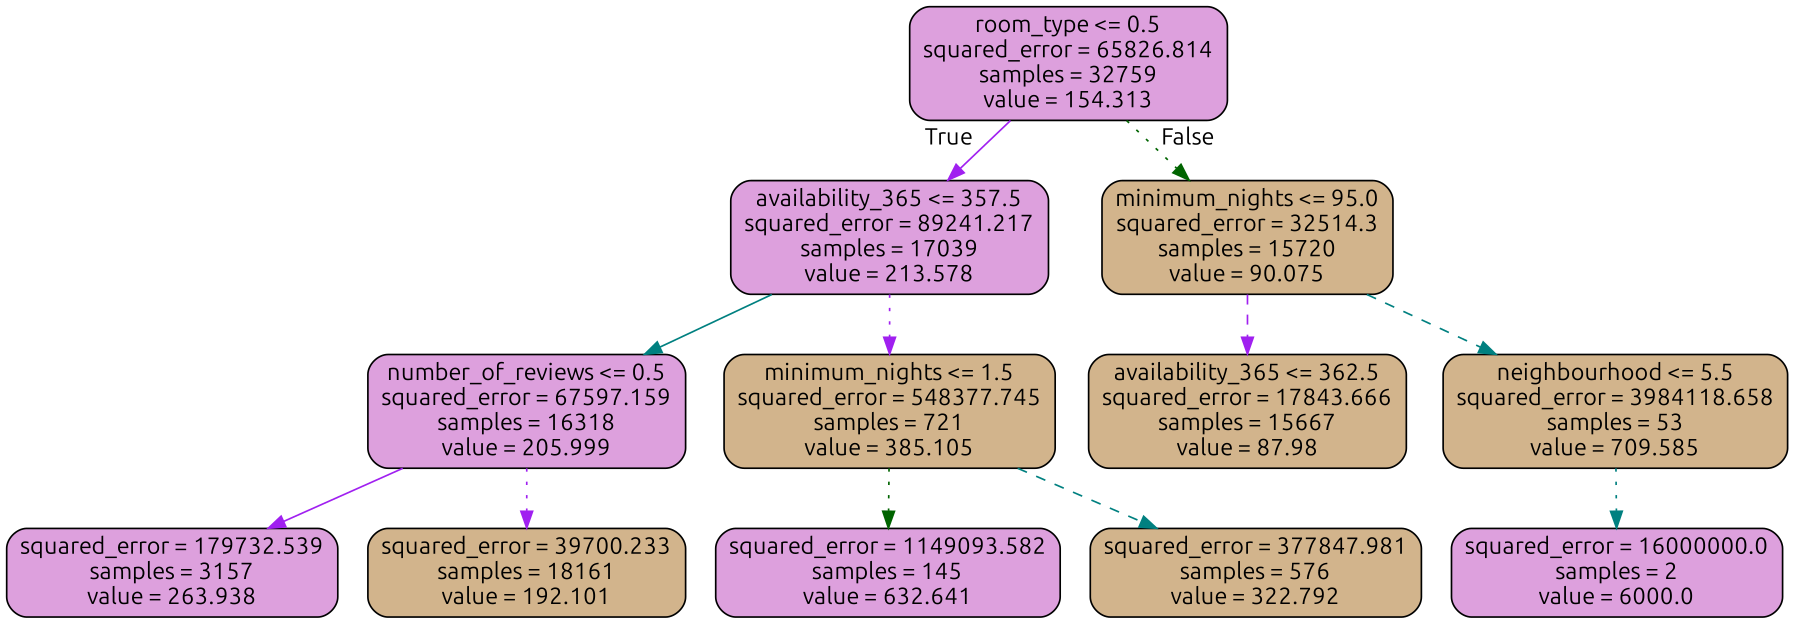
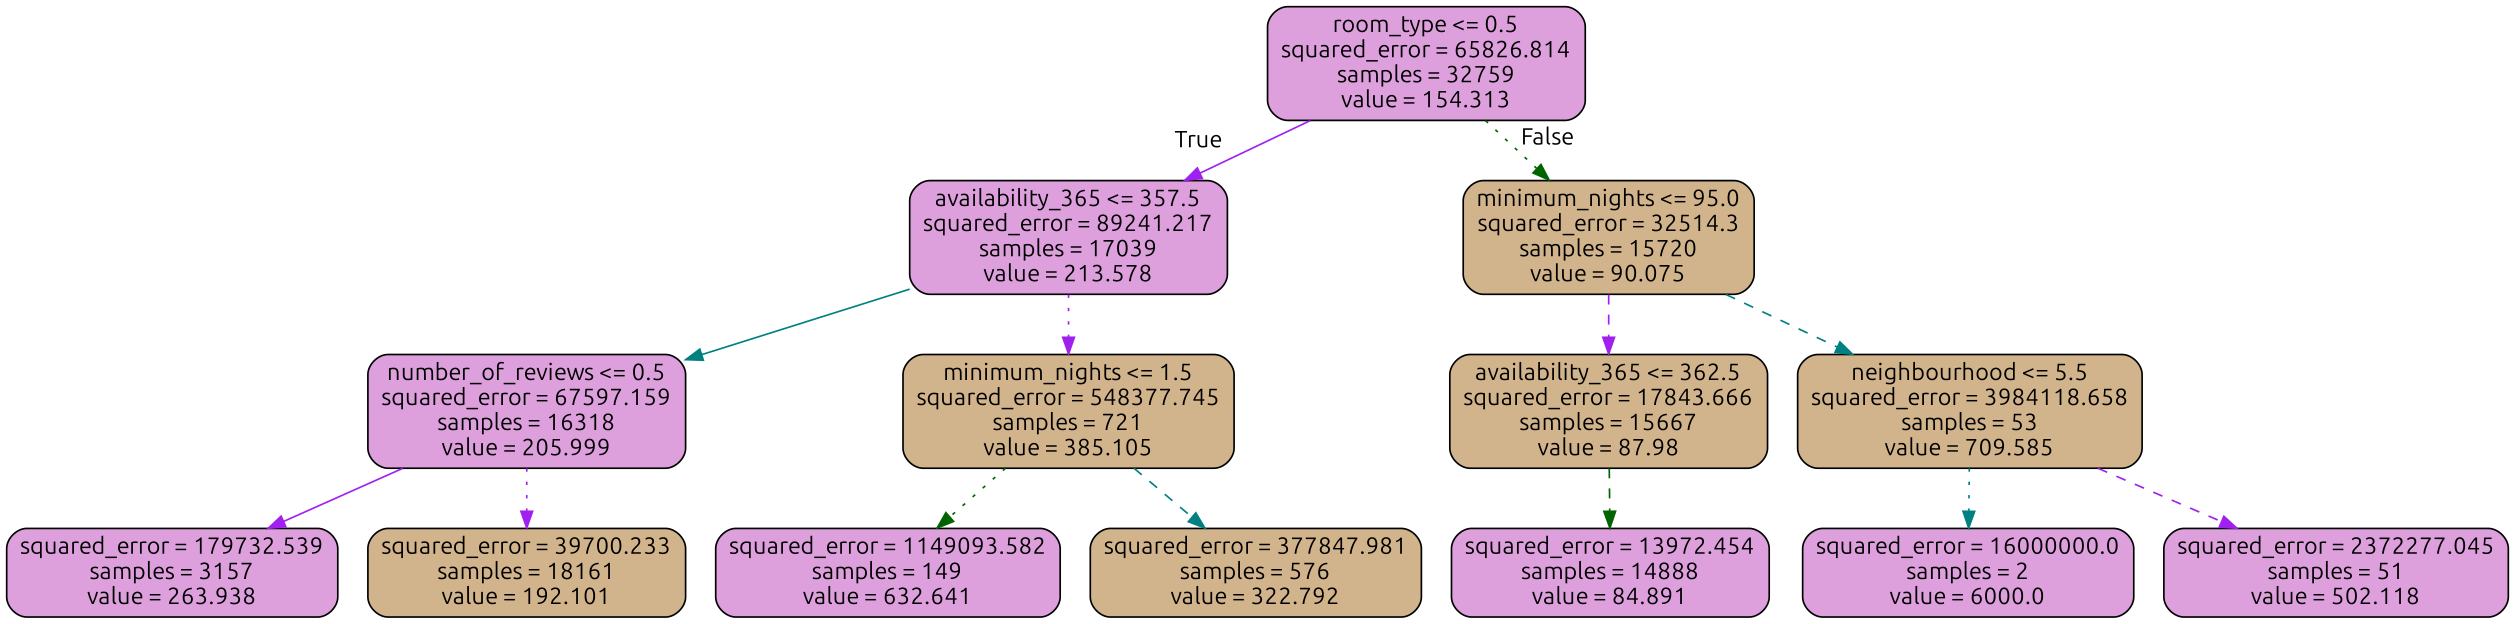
  digraph {
    fontname=Ubuntu
    node [color=black fillcolor=plum fontname=Ubuntu shape=box style="filled, rounded"]
    edge [color=purple fontname=Ubuntu style=dotted]
    n1 [label="room_type <= 0.5\nsquared_error = 65826.814\nsamples = 32759\nvalue = 154.313"]
    n2 [label="availability_365 <= 357.5\nsquared_error = 89241.217\nsamples = 17039\nvalue = 213.578"]
    n3 [fillcolor=tan label="minimum_nights <= 95.0\nsquared_error = 32514.3\nsamples = 15720\nvalue = 90.075"]
    n4 [label="number_of_reviews <= 0.5\nsquared_error = 67597.159\nsamples = 16318\nvalue = 205.999"]
    n5 [fillcolor=tan label="minimum_nights <= 1.5\nsquared_error = 548377.745\nsamples = 721\nvalue = 385.105"]
    n6 [fillcolor=tan label="availability_365 <= 362.5\nsquared_error = 17843.666\nsamples = 15667\nvalue = 87.98"]
    n7 [fillcolor=tan label="neighbourhood <= 5.5\nsquared_error = 3984118.658\nsamples = 53\nvalue = 709.585"]
    n8 [label="squared_error = 179732.539\nsamples = 3157\nvalue = 263.938"]
    n9 [fillcolor=tan label="squared_error = 39700.233\nsamples = 18161\nvalue = 192.101"]
-   n10 [label="squared_error = 1149093.582\nsamples = 145\nvalue = 632.641"]
+   n10 [label="squared_error = 1149093.582\nsamples = 149\nvalue = 632.641"]
    n11 [fillcolor=tan label="squared_error = 377847.981\nsamples = 576\nvalue = 322.792"]
+   n12 [label="squared_error = 13972.454\nsamples = 14888\nvalue = 84.891"]
    n13 [label="squared_error = 16000000.0\nsamples = 2\nvalue = 6000.0"]
+   n14 [label="squared_error = 2372277.045\nsamples = 51\nvalue = 502.118"]
    n1 -> n2 [headlabel=True labelangle=45 labeldistance=2.5 style=solid]
    n1 -> n3 [color=darkgreen headlabel=False labelangle=-45 labeldistance=2.5]
    n2 -> n4 [color=teal style=solid]
    n2 -> n5
    n3 -> n6 [style=dashed]
    n3 -> n7 [color=teal style=dashed]
    n4 -> n8 [style=solid]
    n4 -> n9
    n5 -> n10 [color=darkgreen]
    n5 -> n11 [color=teal style=dashed]
+   n6 -> n12 [color=darkgreen style=dashed]
    n7 -> n13 [color=teal]
+   n7 -> n14 [style=dashed]
  }
